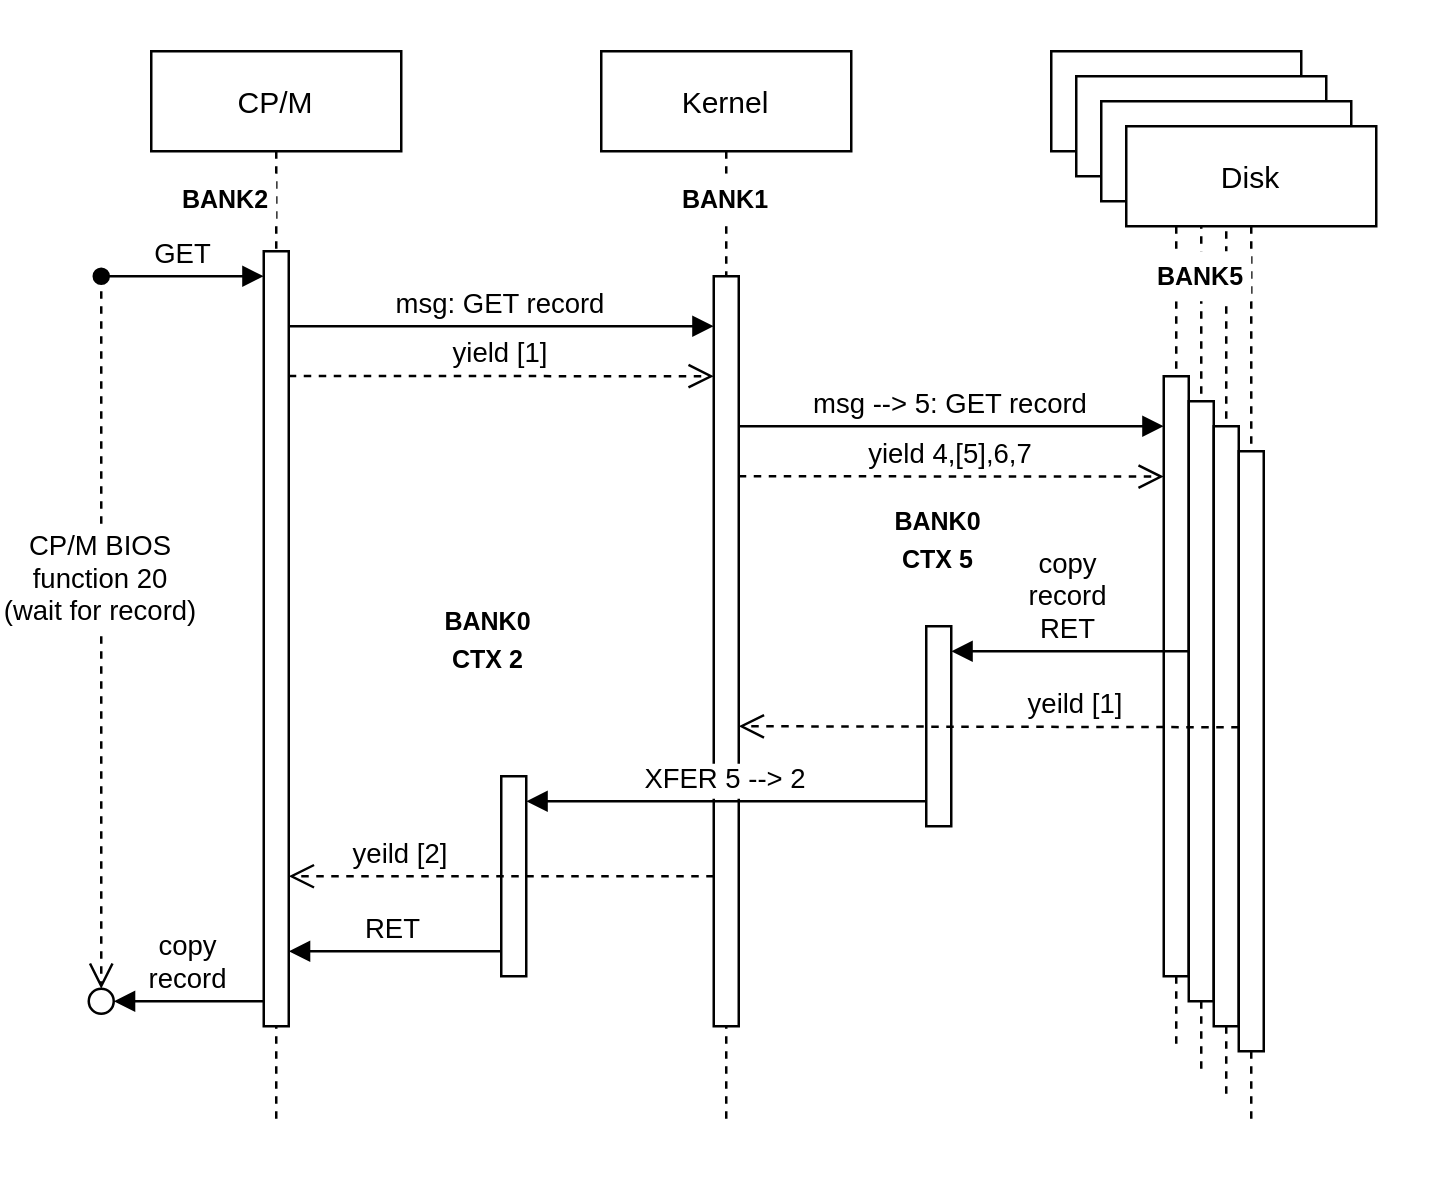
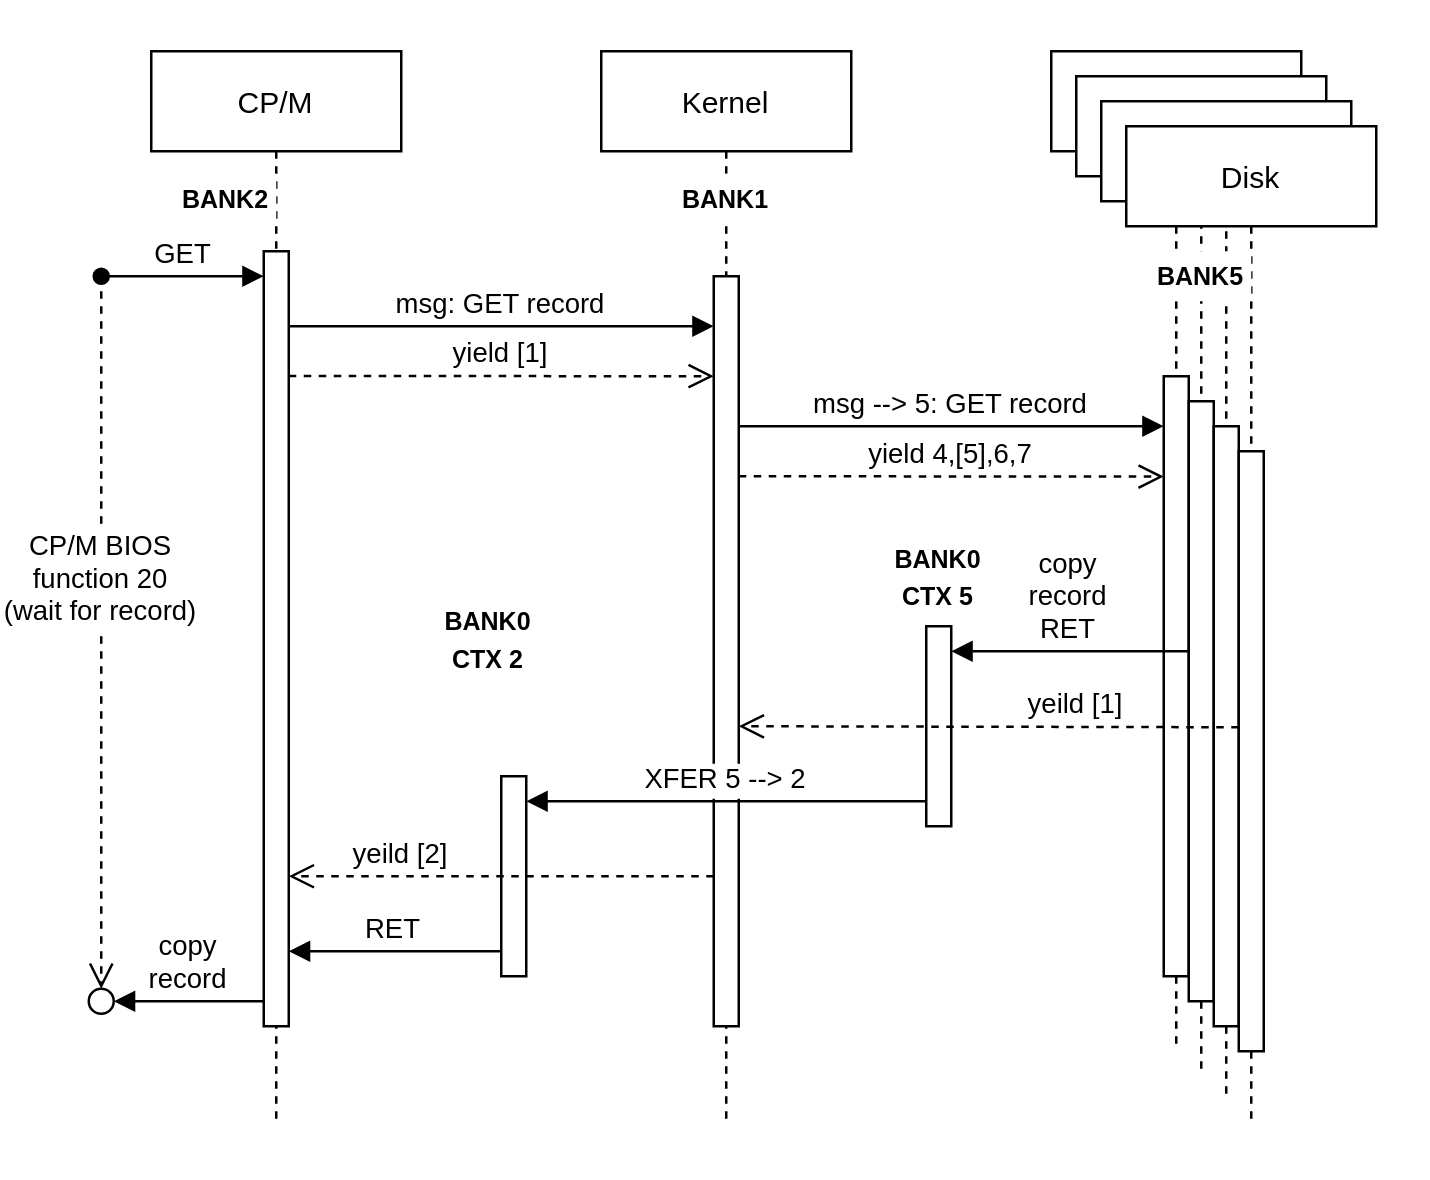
  <mxCell id="0" />
  <mxCell id="1" parent="0" />
  <mxCell id="2" value="CP/M" style="shape=umlLifeline;perimeter=lifelinePerimeter;container=1;collapsible=0;recursiveResize=0;rounded=0;shadow=0;strokeWidth=1;" parent="1" vertex="1"><mxGeometry x="45" y="20" width="100" height="430" as="geometry" /></mxCell>
  <mxCell id="3" value="" style="points=[];perimeter=orthogonalPerimeter;rounded=0;shadow=0;strokeWidth=1;" parent="2" vertex="1"><mxGeometry x="45" y="80" width="10" height="310" as="geometry" /></mxCell>
  <mxCell id="4" value="GET" style="verticalAlign=bottom;startArrow=oval;endArrow=block;startSize=6;shadow=0;strokeWidth=1;endSize=6;" parent="2" edge="1"><mxGeometry relative="1" as="geometry"><mxPoint x="-20" y="90" as="sourcePoint" /><mxPoint x="45" y="90" as="targetPoint" /></mxGeometry></mxCell>
  <mxCell id="5" value="&lt;b style=&quot;font-size: 10px&quot;&gt;BANK2&lt;br&gt;&lt;/b&gt;" style="text;html=1;strokeColor=none;align=center;verticalAlign=middle;whiteSpace=wrap;rounded=0;fillColor=#ffffff;" parent="2" vertex="1"><mxGeometry x="10" y="49" width="40" height="20" as="geometry" /></mxCell>
  <mxCell id="6" value="Kernel" style="shape=umlLifeline;perimeter=lifelinePerimeter;container=1;collapsible=0;recursiveResize=0;rounded=0;shadow=0;strokeWidth=1;" parent="1" vertex="1"><mxGeometry x="225" y="20" width="100" height="430" as="geometry" /></mxCell>
  <mxCell id="7" value="" style="points=[];perimeter=orthogonalPerimeter;rounded=0;shadow=0;strokeWidth=1;" parent="6" vertex="1"><mxGeometry x="45" y="90" width="10" height="300" as="geometry" /></mxCell>
  <mxCell id="8" value="XFER 5 --&gt; 2" style="verticalAlign=bottom;endArrow=block;shadow=0;strokeWidth=1;exitX=0;exitY=0.75;exitDx=0;exitDy=0;exitPerimeter=0;" parent="1" edge="1"><mxGeometry relative="1" as="geometry"><mxPoint x="355" y="320" as="sourcePoint" /><mxPoint x="195" y="320" as="targetPoint" /></mxGeometry></mxCell>
  <mxCell id="9" value="yield [1]" style="verticalAlign=bottom;endArrow=open;dashed=1;endSize=8;shadow=0;strokeWidth=1;exitX=1;exitY=0.103;exitDx=0;exitDy=0;exitPerimeter=0;" parent="1" edge="1"><mxGeometry relative="1" as="geometry"><mxPoint x="270" y="150" as="targetPoint" /><mxPoint x="100" y="149.87" as="sourcePoint" /></mxGeometry></mxCell>
  <mxCell id="10" value="" style="points=[];perimeter=orthogonalPerimeter;rounded=0;shadow=0;strokeWidth=1;" parent="1" vertex="1"><mxGeometry x="185" y="310" width="10" height="80" as="geometry" /></mxCell>
  <mxCell id="11" value="Disk" style="shape=umlLifeline;perimeter=lifelinePerimeter;container=1;collapsible=0;recursiveResize=0;rounded=0;shadow=0;strokeWidth=1;" parent="1" vertex="1"><mxGeometry x="405" y="20" width="100" height="400" as="geometry" /></mxCell>
  <mxCell id="12" value="" style="points=[];perimeter=orthogonalPerimeter;rounded=0;shadow=0;strokeWidth=1;" parent="11" vertex="1"><mxGeometry x="45" y="130" width="10" height="240" as="geometry" /></mxCell>
  <mxCell id="13" value="copy&#10;record&#10;RET" style="verticalAlign=bottom;endArrow=block;shadow=0;strokeWidth=1;" parent="1" edge="1"><mxGeometry relative="1" as="geometry"><mxPoint x="460" y="260" as="sourcePoint" /><mxPoint x="365" y="260" as="targetPoint" /></mxGeometry></mxCell>
  <mxCell id="14" value="" style="points=[];perimeter=orthogonalPerimeter;rounded=0;shadow=0;strokeWidth=1;" parent="1" vertex="1"><mxGeometry x="355" y="250" width="10" height="80" as="geometry" /></mxCell>
  <mxCell id="15" value="msg --&gt; 5: GET record" style="verticalAlign=bottom;endArrow=block;entryX=0;entryY=0;shadow=0;strokeWidth=1;" parent="1" edge="1"><mxGeometry relative="1" as="geometry"><mxPoint x="280" y="170" as="sourcePoint" /><mxPoint x="450" y="170" as="targetPoint" /></mxGeometry></mxCell>
  <mxCell id="16" value="yeild [2]" style="verticalAlign=bottom;endArrow=open;dashed=1;endSize=8;exitX=0;exitY=0.95;shadow=0;strokeWidth=1;" parent="1" edge="1"><mxGeometry x="0.471" relative="1" as="geometry"><mxPoint x="100" y="350" as="targetPoint" /><mxPoint x="270" y="350" as="sourcePoint" /><mxPoint as="offset" /></mxGeometry></mxCell>
  <mxCell id="17" value="RET" style="verticalAlign=bottom;endArrow=block;entryX=1;entryY=0;shadow=0;strokeWidth=1;" parent="1" edge="1"><mxGeometry relative="1" as="geometry"><mxPoint x="185" y="380" as="sourcePoint" /><mxPoint x="100" y="380" as="targetPoint" /></mxGeometry></mxCell>
  <mxCell id="18" value="msg: GET record" style="verticalAlign=bottom;endArrow=block;entryX=0;entryY=0;shadow=0;strokeWidth=1;" parent="1" edge="1"><mxGeometry relative="1" as="geometry"><mxPoint x="100" y="130" as="sourcePoint" /><mxPoint x="270" y="130" as="targetPoint" /></mxGeometry></mxCell>
  <mxCell id="19" value="copy&#10;record" style="verticalAlign=bottom;startArrow=block;endArrow=none;startSize=6;shadow=0;strokeWidth=1;endFill=0;startFill=1;exitX=1;exitY=0.5;exitDx=0;exitDy=0;" parent="1" edge="1" source="33"><mxGeometry relative="1" as="geometry"><mxPoint x="33" y="400" as="sourcePoint" /><mxPoint x="90" y="400" as="targetPoint" /></mxGeometry></mxCell>
  <mxCell id="20" value="&lt;b style=&quot;font-size: 10px&quot;&gt;BANK0&lt;br&gt;CTX 2&lt;/b&gt;" style="text;html=1;strokeColor=none;fillColor=none;align=center;verticalAlign=middle;whiteSpace=wrap;rounded=0;" parent="1" vertex="1"><mxGeometry x="160" y="245" width="40" height="20" as="geometry" /></mxCell>
- <mxCell id="21" value="&lt;b style=&quot;font-size: 10px&quot;&gt;BANK0&lt;br&gt;CTX 5&lt;br&gt;&lt;/b&gt;" style="text;html=1;strokeColor=none;fillColor=none;align=center;verticalAlign=middle;whiteSpace=wrap;rounded=0;" parent="1" vertex="1"><mxGeometry x="340" y="205" width="40" height="20" as="geometry" /></mxCell>
+ <mxCell id="21" value="&lt;b style=&quot;font-size: 10px&quot;&gt;BANK0&lt;br&gt;CTX 5&lt;br&gt;&lt;/b&gt;" style="text;html=1;strokeColor=none;fillColor=none;align=center;verticalAlign=middle;whiteSpace=wrap;rounded=0;" parent="1" vertex="1"><mxGeometry x="340" y="220" width="40" height="20" as="geometry" /></mxCell>
  <mxCell id="22" value="CP/M BIOS&#10;function 20&#10;(wait for record)" style="verticalAlign=bottom;endArrow=open;dashed=1;endSize=8;shadow=0;strokeWidth=1;entryX=0.5;entryY=0;entryDx=0;entryDy=0;" parent="1" edge="1" target="33"><mxGeometry relative="1" as="geometry"><mxPoint x="25" y="383" as="targetPoint" /><mxPoint x="25" y="110" as="sourcePoint" /></mxGeometry></mxCell>
  <mxCell id="23" value="&lt;b style=&quot;font-size: 10px&quot;&gt;BANK1&lt;/b&gt;&lt;span style=&quot;color: rgba(0 , 0 , 0 , 0) ; font-family: monospace ; font-size: 0px&quot;&gt;%3CmxGraphModel%3E%3Croot%3E%3CmxCell%20id%3D%220%22%2F%3E%3CmxCell%20id%3D%221%22%20parent%3D%220%22%2F%3E%3CmxCell%20id%3D%222%22%20value%3D%22%26lt%3Bb%20style%3D%26quot%3Bfont-size%3A%2010px%26quot%3B%26gt%3BBANK1%26lt%3Bbr%26gt%3B%26lt%3B%2Fb%26gt%3B%22%20style%3D%22text%3Bhtml%3D1%3BstrokeColor%3Dnone%3BfillColor%3Dnone%3Balign%3Dcenter%3BverticalAlign%3Dmiddle%3BwhiteSpace%3Dwrap%3Brounded%3D0%3B%22%20vertex%3D%221%22%20parent%3D%221%22%3E%3CmxGeometry%20x%3D%22150%22%20y%3D%22120%22%20width%3D%2240%22%20height%3D%2220%22%20as%3D%22geometry%22%2F%3E%3C%2FmxCell%3E%3C%2Froot%3E%3C%2FmxGraphModel%3E&lt;/span&gt;&lt;b style=&quot;font-size: 10px&quot;&gt;&lt;br&gt;&lt;/b&gt;" style="text;html=1;strokeColor=none;align=center;verticalAlign=middle;whiteSpace=wrap;rounded=0;fillColor=#ffffff;" parent="1" vertex="1"><mxGeometry x="255" y="69" width="40" height="20" as="geometry" /></mxCell>
  <mxCell id="24" value="yield 4,[5],6,7" style="verticalAlign=bottom;endArrow=open;dashed=1;endSize=8;shadow=0;strokeWidth=1;exitX=1;exitY=0.103;exitDx=0;exitDy=0;exitPerimeter=0;" parent="1" edge="1"><mxGeometry relative="1" as="geometry"><mxPoint x="450" y="190.13" as="targetPoint" /><mxPoint x="280" y="190" as="sourcePoint" /></mxGeometry></mxCell>
  <mxCell id="25" value="Disk" style="shape=umlLifeline;perimeter=lifelinePerimeter;container=1;collapsible=0;recursiveResize=0;rounded=0;shadow=0;strokeWidth=1;" parent="1" vertex="1"><mxGeometry x="415" y="30" width="100" height="400" as="geometry" /></mxCell>
  <mxCell id="26" value="" style="points=[];perimeter=orthogonalPerimeter;rounded=0;shadow=0;strokeWidth=1;" parent="25" vertex="1"><mxGeometry x="45" y="130" width="10" height="240" as="geometry" /></mxCell>
  <mxCell id="27" value="Disk" style="shape=umlLifeline;perimeter=lifelinePerimeter;container=1;collapsible=0;recursiveResize=0;rounded=0;shadow=0;strokeWidth=1;" parent="1" vertex="1"><mxGeometry x="425" y="40" width="100" height="400" as="geometry" /></mxCell>
  <mxCell id="28" value="" style="points=[];perimeter=orthogonalPerimeter;rounded=0;shadow=0;strokeWidth=1;" parent="27" vertex="1"><mxGeometry x="45" y="130" width="10" height="240" as="geometry" /></mxCell>
  <mxCell id="29" value="Disk" style="shape=umlLifeline;perimeter=lifelinePerimeter;container=1;collapsible=0;recursiveResize=0;rounded=0;shadow=0;strokeWidth=1;" parent="1" vertex="1"><mxGeometry x="435" y="50" width="100" height="400" as="geometry" /></mxCell>
  <mxCell id="30" value="" style="points=[];perimeter=orthogonalPerimeter;rounded=0;shadow=0;strokeWidth=1;" parent="29" vertex="1"><mxGeometry x="45" y="130" width="10" height="240" as="geometry" /></mxCell>
  <mxCell id="31" value="&lt;b style=&quot;font-size: 10px&quot;&gt;BANK5&lt;/b&gt;&lt;span style=&quot;color: rgba(0 , 0 , 0 , 0) ; font-family: monospace ; font-size: 0px&quot;&gt;%3CmxGraphModel%3E%3Croot%3E%3CmxCell%20id%3D%220%22%2F%3E%3CmxCell%20id%3D%221%22%20parent%3D%220%22%2F%3E%3CmxCell%20id%3D%222%22%20value%3D%22%26lt%3Bb%20style%3D%26quot%3Bfont-size%3A%2010px%26quot%3B%26gt%3BBANK1%26lt%3Bbr%26gt%3B%26lt%3B%2Fb%26gt%3B%22%20style%3D%22text%3Bhtml%3D1%3BstrokeColor%3Dnone%3BfillColor%3Dnone%3Balign%3Dcenter%3BverticalAlign%3Dmiddle%3BwhiteSpace%3Dwrap%3Brounded%3D0%3B%22%20vertex%3D%221%22%20parent%3D%221%22%3E%3CmxGeometry%20x%3D%22150%22%20y%3D%22120%22%20width%3D%2240%22%20height%3D%2220%22%20as%3D%22geometry%22%2F%3E%3C%2FmxCell%3E%3C%2Froot%3E%3C%2FmxGraphModel%3E&lt;/span&gt;&lt;b style=&quot;font-size: 10px&quot;&gt;&lt;br&gt;&lt;/b&gt;" style="text;html=1;strokeColor=none;align=center;verticalAlign=middle;whiteSpace=wrap;rounded=0;fillColor=#ffffff;" parent="1" vertex="1"><mxGeometry x="445" y="100" width="40" height="20" as="geometry" /></mxCell>
  <mxCell id="32" value="yeild [1]" style="verticalAlign=bottom;endArrow=open;dashed=1;endSize=8;shadow=0;strokeWidth=1;exitX=0;exitY=0.46;exitDx=0;exitDy=0;exitPerimeter=0;" parent="1" source="30" edge="1"><mxGeometry x="-0.35" relative="1" as="geometry"><mxPoint x="280" y="290" as="targetPoint" /><mxPoint x="459.5" y="290" as="sourcePoint" /><mxPoint as="offset" /></mxGeometry></mxCell>
  <mxCell id="33" value="" style="ellipse;whiteSpace=wrap;html=1;aspect=fixed;" vertex="1" parent="1"><mxGeometry x="20" y="395" width="10" height="10" as="geometry" /></mxCell>
